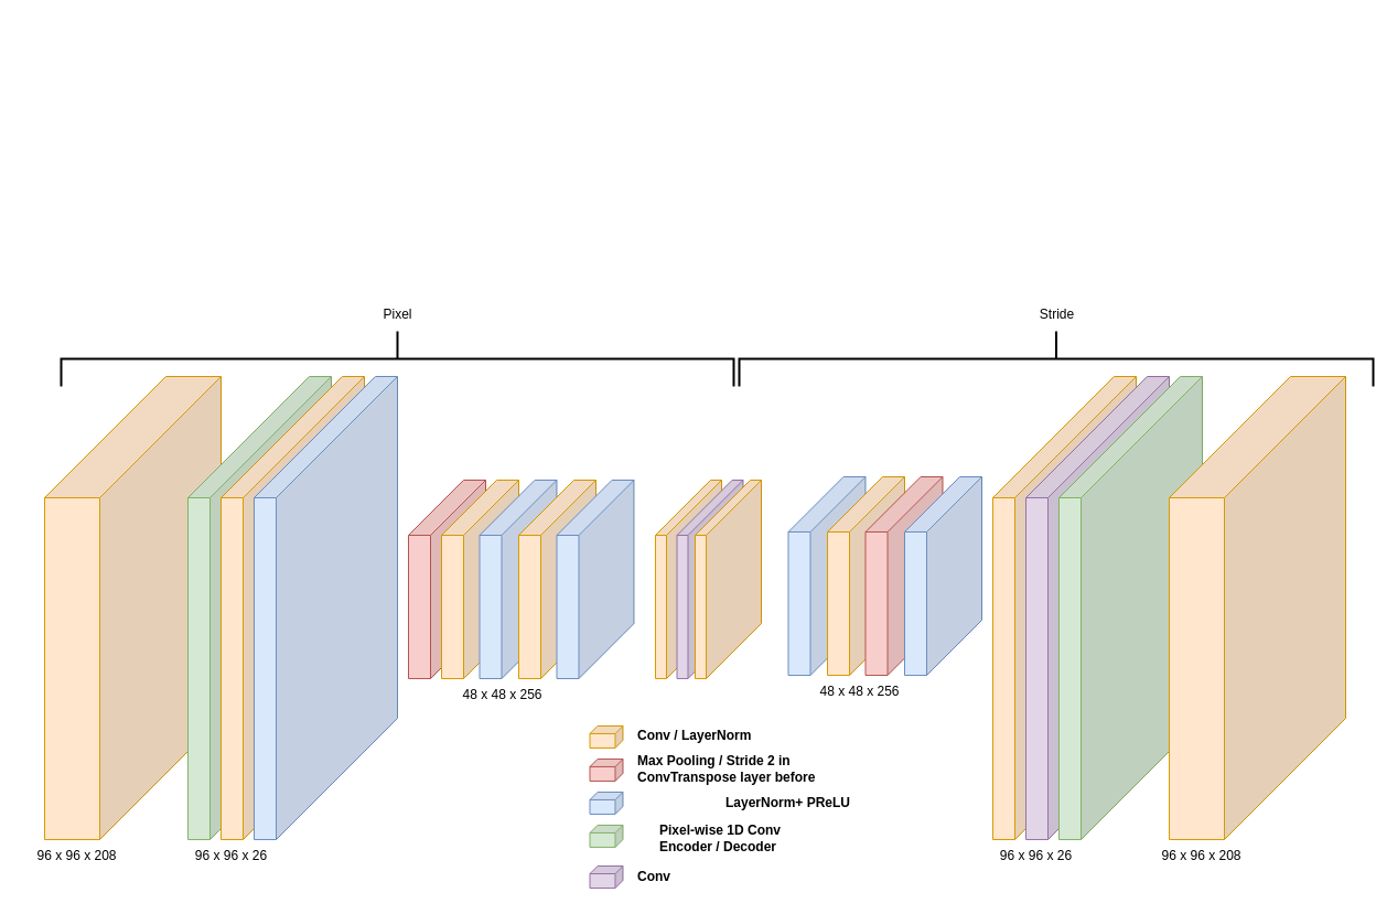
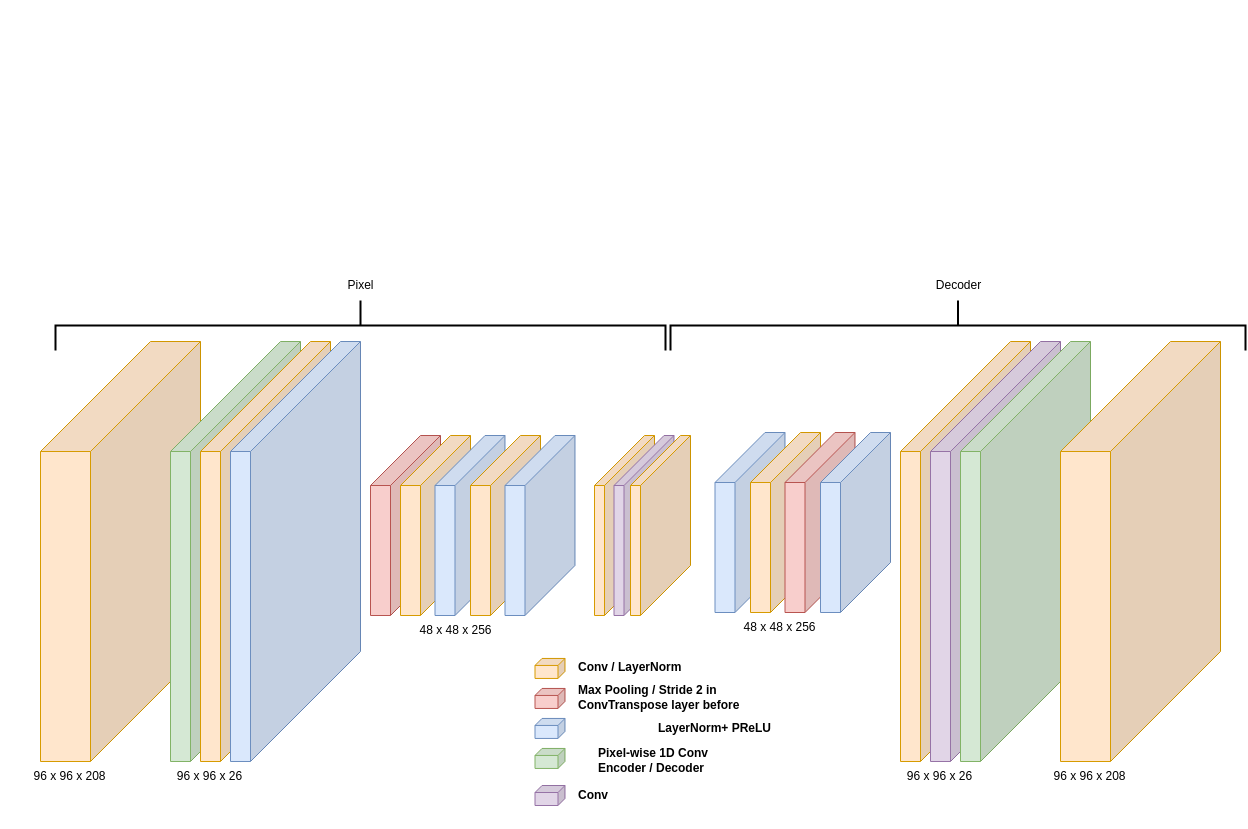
  <mxCell id="0" />
  <mxCell id="1" parent="0" />
  <mxCell id="2" value="" style="shape=cube;whiteSpace=wrap;html=1;boundedLbl=1;backgroundOutline=1;darkOpacity=0.05;darkOpacity2=0.1;size=7;direction=east;flipH=1;fillColor=#ffe6cc;strokeColor=#d79b00;" parent="1" vertex="1"><mxGeometry x="534.5" y="657.94" width="30" height="20" as="geometry" /></mxCell>
  <mxCell id="3" value="" style="shape=cube;whiteSpace=wrap;html=1;boundedLbl=1;backgroundOutline=1;darkOpacity=0.05;darkOpacity2=0.1;size=7;direction=east;flipH=1;fillColor=#f8cecc;strokeColor=#b85450;" parent="1" vertex="1"><mxGeometry x="534.5" y="687.94" width="30" height="20" as="geometry" /></mxCell>
  <mxCell id="4" value="" style="shape=cube;whiteSpace=wrap;html=1;boundedLbl=1;backgroundOutline=1;darkOpacity=0.05;darkOpacity2=0.1;size=7;direction=east;flipH=1;fillColor=#dae8fc;strokeColor=#6c8ebf;" parent="1" vertex="1"><mxGeometry x="534.5" y="717.94" width="30" height="20" as="geometry" /></mxCell>
  <mxCell id="5" value="" style="shape=cube;whiteSpace=wrap;html=1;boundedLbl=1;backgroundOutline=1;darkOpacity=0.05;darkOpacity2=0.1;size=7;direction=east;flipH=1;fillColor=#d5e8d4;strokeColor=#82b366;" parent="1" vertex="1"><mxGeometry x="534.5" y="747.94" width="30" height="20" as="geometry" /></mxCell>
  <mxCell id="6" value="Conv / LayerNorm" style="text;html=1;strokeColor=none;fillColor=none;align=left;verticalAlign=middle;whiteSpace=wrap;rounded=0;fontStyle=1" parent="1" vertex="1"><mxGeometry x="575.5" y="655" width="138" height="23.88" as="geometry" /></mxCell>
  <mxCell id="7" value="Max Pooling / Stride 2 in ConvTranspose layer before" style="text;html=1;strokeColor=none;fillColor=none;align=left;verticalAlign=middle;whiteSpace=wrap;rounded=0;fontStyle=1" parent="1" vertex="1"><mxGeometry x="575.5" y="685" width="164.5" height="23.88" as="geometry" /></mxCell>
  <mxCell id="8" value="&lt;div&gt;LayerNorm+ PReLU&lt;br&gt;&lt;/div&gt;" style="text;html=1;strokeColor=none;fillColor=none;align=left;verticalAlign=middle;whiteSpace=wrap;rounded=0;fontStyle=1" parent="1" vertex="1"><mxGeometry x="655.5" y="716.06" width="138" height="23.88" as="geometry" /></mxCell>
  <mxCell id="9" value="Pixel-wise 1D Conv Encoder / Decoder" style="text;html=1;strokeColor=none;fillColor=none;align=left;verticalAlign=middle;whiteSpace=wrap;rounded=0;fontStyle=1" parent="1" vertex="1"><mxGeometry x="595.5" y="747.94" width="138" height="23.88" as="geometry" /></mxCell>
  <mxCell id="10" value="" style="shape=cube;whiteSpace=wrap;html=1;boundedLbl=1;backgroundOutline=1;darkOpacity=0.05;darkOpacity2=0.1;size=110;direction=east;flipH=1;fillColor=#ffe6cc;strokeColor=#d79b00;" vertex="1" parent="1"><mxGeometry x="40" y="341" width="160" height="420" as="geometry" /></mxCell>
  <mxCell id="11" value="&lt;div&gt;96 x 96 x 208&lt;/div&gt;" style="text;html=1;strokeColor=none;fillColor=none;align=center;verticalAlign=middle;whiteSpace=wrap;rounded=0;" vertex="1" parent="1"><mxGeometry x="20" y="761" width="99" height="30" as="geometry" /></mxCell>
  <mxCell id="12" value="" style="shape=cube;whiteSpace=wrap;html=1;boundedLbl=1;backgroundOutline=1;darkOpacity=0.05;darkOpacity2=0.1;size=110;direction=east;flipH=1;fillColor=#d5e8d4;strokeColor=#82b366;" vertex="1" parent="1"><mxGeometry x="170" y="341" width="130" height="420" as="geometry" /></mxCell>
  <mxCell id="13" value="" style="shape=cube;whiteSpace=wrap;html=1;boundedLbl=1;backgroundOutline=1;darkOpacity=0.05;darkOpacity2=0.1;size=110;direction=east;flipH=1;fillColor=#ffe6cc;strokeColor=#d79b00;" vertex="1" parent="1"><mxGeometry x="200" y="341" width="130" height="420" as="geometry" /></mxCell>
  <mxCell id="14" value="&lt;div&gt;48 x 48 x 256&lt;/div&gt;" style="text;html=1;strokeColor=none;fillColor=none;align=center;verticalAlign=middle;whiteSpace=wrap;rounded=0;" vertex="1" parent="1"><mxGeometry x="405.5" y="615" width="99" height="30" as="geometry" /></mxCell>
  <mxCell id="15" value="" style="shape=cube;whiteSpace=wrap;html=1;boundedLbl=1;backgroundOutline=1;darkOpacity=0.05;darkOpacity2=0.1;size=50;direction=east;flipH=1;fillColor=#f8cecc;strokeColor=#b85450;flipV=0;" vertex="1" parent="1"><mxGeometry x="370" y="435" width="70" height="180" as="geometry" /></mxCell>
  <mxCell id="16" value="" style="shape=cube;whiteSpace=wrap;html=1;boundedLbl=1;backgroundOutline=1;darkOpacity=0.05;darkOpacity2=0.1;size=50;direction=east;flipH=1;fillColor=#ffe6cc;strokeColor=#d79b00;flipV=0;" vertex="1" parent="1"><mxGeometry x="400" y="435" width="70" height="180" as="geometry" /></mxCell>
  <mxCell id="17" value="&lt;div&gt;96 x 96 x 26&lt;br&gt;&lt;/div&gt;" style="text;html=1;strokeColor=none;fillColor=none;align=center;verticalAlign=middle;whiteSpace=wrap;rounded=0;" vertex="1" parent="1"><mxGeometry x="160" y="761" width="99" height="30" as="geometry" /></mxCell>
  <mxCell id="18" value="" style="shape=cube;whiteSpace=wrap;html=1;boundedLbl=1;backgroundOutline=1;darkOpacity=0.05;darkOpacity2=0.1;size=50;direction=east;flipH=1;fillColor=#dae8fc;strokeColor=#6c8ebf;flipV=0;" vertex="1" parent="1"><mxGeometry x="434.5" y="435" width="70" height="180" as="geometry" /></mxCell>
  <mxCell id="19" value="" style="shape=cube;whiteSpace=wrap;html=1;boundedLbl=1;backgroundOutline=1;darkOpacity=0.05;darkOpacity2=0.1;size=110;direction=east;flipH=1;fillColor=#dae8fc;strokeColor=#6c8ebf;" vertex="1" parent="1"><mxGeometry x="230" y="341" width="130" height="420" as="geometry" /></mxCell>
  <mxCell id="20" value="" style="shape=cube;whiteSpace=wrap;html=1;boundedLbl=1;backgroundOutline=1;darkOpacity=0.05;darkOpacity2=0.1;size=50;direction=east;flipH=1;fillColor=#ffe6cc;strokeColor=#d79b00;flipV=0;" vertex="1" parent="1"><mxGeometry x="470" y="435" width="70" height="180" as="geometry" /></mxCell>
  <mxCell id="21" value="" style="shape=cube;whiteSpace=wrap;html=1;boundedLbl=1;backgroundOutline=1;darkOpacity=0.05;darkOpacity2=0.1;size=50;direction=east;flipH=1;fillColor=#dae8fc;strokeColor=#6c8ebf;flipV=0;" vertex="1" parent="1"><mxGeometry x="504.5" y="435" width="70" height="180" as="geometry" /></mxCell>
  <mxCell id="22" value="" style="shape=cube;whiteSpace=wrap;html=1;boundedLbl=1;backgroundOutline=1;darkOpacity=0.05;darkOpacity2=0.1;size=50;direction=east;flipH=1;fillColor=#ffe6cc;strokeColor=#d79b00;flipV=0;" vertex="1" parent="1"><mxGeometry x="594" y="435" width="60" height="180" as="geometry" /></mxCell>
  <mxCell id="23" value="" style="shape=cube;whiteSpace=wrap;html=1;boundedLbl=1;backgroundOutline=1;darkOpacity=0.05;darkOpacity2=0.1;size=7;direction=east;flipH=1;fillColor=#e1d5e7;strokeColor=#9673a6;" vertex="1" parent="1"><mxGeometry x="534.5" y="785" width="30" height="20" as="geometry" /></mxCell>
  <mxCell id="24" value="Conv" style="text;html=1;strokeColor=none;fillColor=none;align=left;verticalAlign=middle;whiteSpace=wrap;rounded=0;fontStyle=1" vertex="1" parent="1"><mxGeometry x="575.5" y="783.06" width="138" height="23.88" as="geometry" /></mxCell>
  <mxCell id="25" value="" style="shape=cube;whiteSpace=wrap;html=1;boundedLbl=1;backgroundOutline=1;darkOpacity=0.05;darkOpacity2=0.1;size=50;direction=east;flipH=1;fillColor=#e1d5e7;strokeColor=#9673a6;flipV=0;" vertex="1" parent="1"><mxGeometry x="613.5" y="435" width="60" height="180" as="geometry" /></mxCell>
  <mxCell id="26" value="&lt;div&gt;48 x 48 x 256&lt;/div&gt;" style="text;html=1;strokeColor=none;fillColor=none;align=center;verticalAlign=middle;whiteSpace=wrap;rounded=0;" vertex="1" parent="1"><mxGeometry x="730" y="612" width="99" height="30" as="geometry" /></mxCell>
  <mxCell id="27" value="" style="shape=cube;whiteSpace=wrap;html=1;boundedLbl=1;backgroundOutline=1;darkOpacity=0.05;darkOpacity2=0.1;size=50;direction=east;flipH=1;fillColor=#ffe6cc;strokeColor=#d79b00;flipV=0;" vertex="1" parent="1"><mxGeometry x="630" y="435" width="60" height="180" as="geometry" /></mxCell>
  <mxCell id="28" value="" style="shape=cube;whiteSpace=wrap;html=1;boundedLbl=1;backgroundOutline=1;darkOpacity=0.05;darkOpacity2=0.1;size=50;direction=east;flipH=1;fillColor=#dae8fc;strokeColor=#6c8ebf;flipV=0;" vertex="1" parent="1"><mxGeometry x="714.5" y="432" width="70" height="180" as="geometry" /></mxCell>
  <mxCell id="29" value="" style="shape=cube;whiteSpace=wrap;html=1;boundedLbl=1;backgroundOutline=1;darkOpacity=0.05;darkOpacity2=0.1;size=50;direction=east;flipH=1;fillColor=#ffe6cc;strokeColor=#d79b00;flipV=0;" vertex="1" parent="1"><mxGeometry x="750" y="432" width="70" height="180" as="geometry" /></mxCell>
  <mxCell id="30" value="" style="shape=cube;whiteSpace=wrap;html=1;boundedLbl=1;backgroundOutline=1;darkOpacity=0.05;darkOpacity2=0.1;size=110;direction=east;flipH=1;fillColor=#ffe6cc;strokeColor=#d79b00;" vertex="1" parent="1"><mxGeometry x="900" y="341" width="130" height="420" as="geometry" /></mxCell>
  <mxCell id="31" value="" style="shape=cube;whiteSpace=wrap;html=1;boundedLbl=1;backgroundOutline=1;darkOpacity=0.05;darkOpacity2=0.1;size=50;direction=east;flipH=1;fillColor=#f8cecc;strokeColor=#b85450;flipV=0;" vertex="1" parent="1"><mxGeometry x="784.5" y="432" width="70" height="180" as="geometry" /></mxCell>
  <mxCell id="32" value="" style="shape=cube;whiteSpace=wrap;html=1;boundedLbl=1;backgroundOutline=1;darkOpacity=0.05;darkOpacity2=0.1;size=110;direction=east;flipH=1;fillColor=#e1d5e7;strokeColor=#9673a6;" vertex="1" parent="1"><mxGeometry x="930" y="341" width="130" height="420" as="geometry" /></mxCell>
  <mxCell id="33" value="" style="shape=cube;whiteSpace=wrap;html=1;boundedLbl=1;backgroundOutline=1;darkOpacity=0.05;darkOpacity2=0.1;size=110;direction=east;flipH=1;fillColor=#d5e8d4;strokeColor=#82b366;" vertex="1" parent="1"><mxGeometry x="960" y="341" width="130" height="420" as="geometry" /></mxCell>
  <mxCell id="34" value="" style="shape=cube;whiteSpace=wrap;html=1;boundedLbl=1;backgroundOutline=1;darkOpacity=0.05;darkOpacity2=0.1;size=110;direction=east;flipH=1;fillColor=#ffe6cc;strokeColor=#d79b00;" vertex="1" parent="1"><mxGeometry x="1060" y="341" width="160" height="420" as="geometry" /></mxCell>
  <mxCell id="35" value="&lt;div&gt;96 x 96 x 26&lt;br&gt;&lt;/div&gt;" style="text;html=1;strokeColor=none;fillColor=none;align=center;verticalAlign=middle;whiteSpace=wrap;rounded=0;" vertex="1" parent="1"><mxGeometry x="890" y="761" width="99" height="30" as="geometry" /></mxCell>
  <mxCell id="36" value="&lt;div&gt;96 x 96 x 208&lt;/div&gt;" style="text;html=1;strokeColor=none;fillColor=none;align=center;verticalAlign=middle;whiteSpace=wrap;rounded=0;" vertex="1" parent="1"><mxGeometry x="1040" y="761" width="99" height="30" as="geometry" /></mxCell>
  <mxCell id="37" value="" style="shape=cube;whiteSpace=wrap;html=1;boundedLbl=1;backgroundOutline=1;darkOpacity=0.05;darkOpacity2=0.1;size=50;direction=east;flipH=1;fillColor=#dae8fc;strokeColor=#6c8ebf;flipV=0;" vertex="1" parent="1"><mxGeometry x="820" y="432" width="70" height="180" as="geometry" /></mxCell>
  <mxCell id="38" value="" style="strokeWidth=2;html=1;shape=mxgraph.flowchart.annotation_2;align=left;labelPosition=right;pointerEvents=1;rotation=90;" vertex="1" parent="1"><mxGeometry x="335" y="20" width="50" height="610" as="geometry" /></mxCell>
  <mxCell id="39" value="" style="strokeWidth=2;html=1;shape=mxgraph.flowchart.annotation_2;align=left;labelPosition=right;pointerEvents=1;rotation=90;" vertex="1" parent="1"><mxGeometry x="932.5" y="37.5" width="50" height="575" as="geometry" /></mxCell>
  <mxCell id="40" value="Pixel" style="text;html=1;align=center;verticalAlign=middle;resizable=0;points=[];autosize=1;strokeColor=none;fillColor=none;" vertex="1" parent="1"><mxGeometry x="330" y="275" width="60" height="20" as="geometry" /></mxCell>
- <mxCell id="41" value="Stride" style="text;html=1;align=center;verticalAlign=middle;resizable=0;points=[];autosize=1;strokeColor=none;fillColor=none;" vertex="1" parent="1"><mxGeometry x="927.5" y="275" width="60" height="20" as="geometry" /></mxCell>
+ <mxCell id="41" value="Decoder" style="text;html=1;align=center;verticalAlign=middle;resizable=0;points=[];autosize=1;strokeColor=none;fillColor=none;" vertex="1" parent="1"><mxGeometry x="927.5" y="275" width="60" height="20" as="geometry" /></mxCell>
